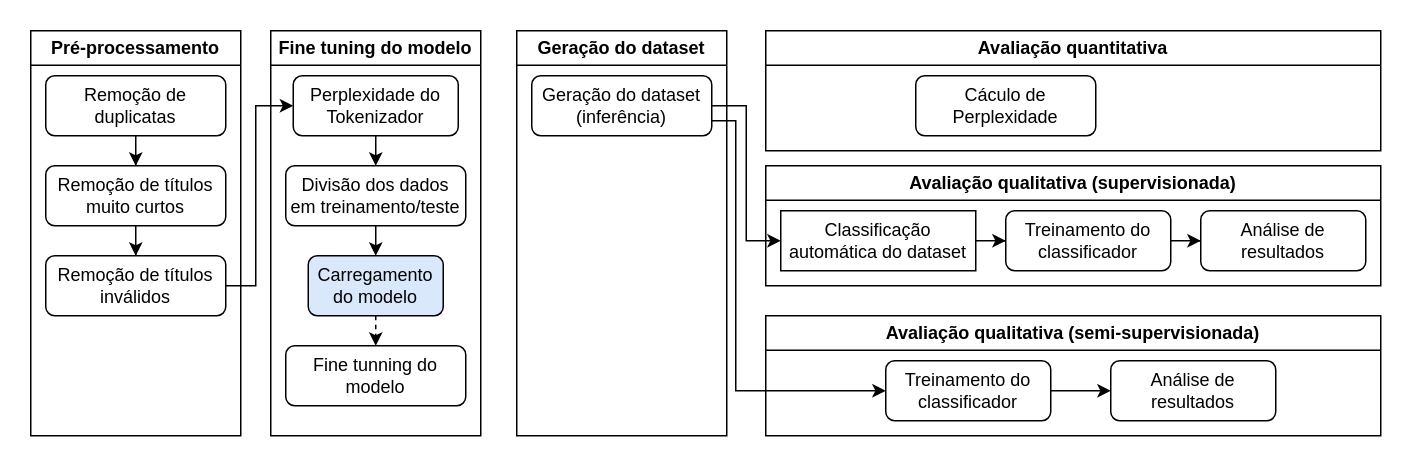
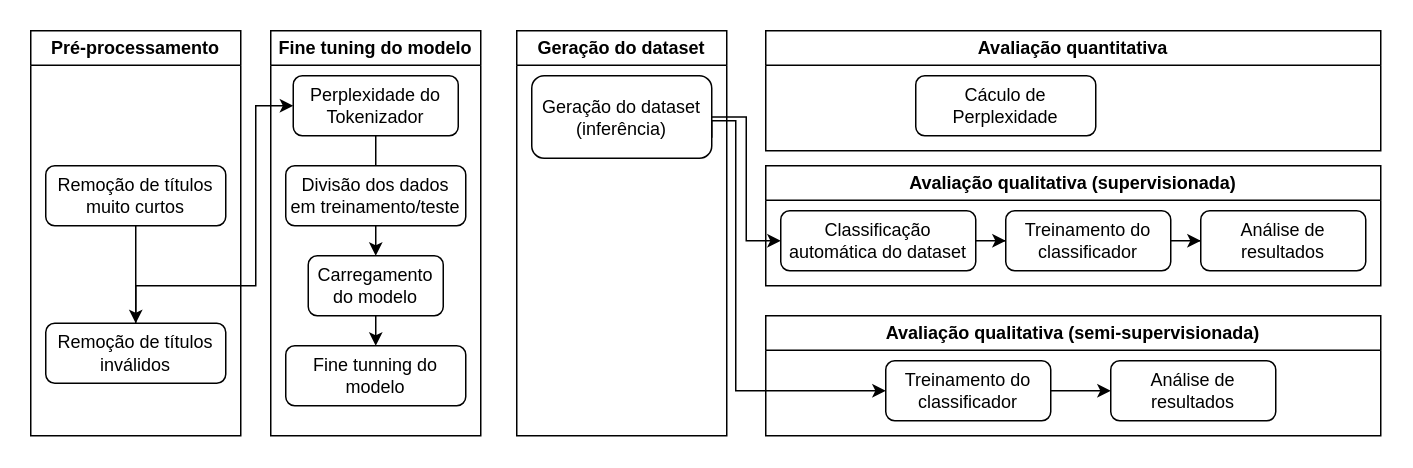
  <mxCell id="0" />
  <mxCell id="1" parent="0" />
  <mxCell id="2" value="Pré-processamento" style="swimlane;whiteSpace=wrap;html=1;" vertex="1" parent="1"><mxGeometry x="20" y="20" width="140" height="270" as="geometry" /></mxCell>
- <mxCell id="3" value="" style="edgeStyle=orthogonalEdgeStyle;rounded=0;orthogonalLoop=1;jettySize=auto;html=1;" edge="1" parent="2" source="4" target="6"><mxGeometry relative="1" as="geometry" /></mxCell>
- <mxCell id="4" value="Remoção de duplicatas" style="rounded=1;whiteSpace=wrap;html=1;fontSize=12;glass=0;strokeWidth=1;shadow=0;" parent="2" vertex="1"><mxGeometry x="10" y="30" width="120" height="40" as="geometry" /></mxCell>
  <mxCell id="5" value="" style="edgeStyle=orthogonalEdgeStyle;rounded=0;orthogonalLoop=1;jettySize=auto;html=1;" edge="1" parent="2" source="6" target="7"><mxGeometry relative="1" as="geometry" /></mxCell>
  <mxCell id="6" value="Remoção de títulos muito curtos" style="rounded=1;whiteSpace=wrap;html=1;fontSize=12;glass=0;strokeWidth=1;shadow=0;" vertex="1" parent="2"><mxGeometry x="10" y="90" width="120" height="40" as="geometry" /></mxCell>
- <mxCell id="7" value="Remoção de títulos inválidos" style="rounded=1;whiteSpace=wrap;html=1;fontSize=12;glass=0;strokeWidth=1;shadow=0;" vertex="1" parent="2"><mxGeometry x="10" y="150" width="120" height="40" as="geometry" /></mxCell>
+ <mxCell id="7" value="Remoção de títulos inválidos" style="rounded=1;whiteSpace=wrap;html=1;fontSize=12;glass=0;strokeWidth=1;shadow=0;" vertex="1" parent="2"><mxGeometry x="10" y="195" width="120" height="40" as="geometry" /></mxCell>
  <mxCell id="8" value="Fine tuning do modelo" style="swimlane;whiteSpace=wrap;html=1;" vertex="1" parent="1"><mxGeometry x="180" y="20" width="140" height="270" as="geometry" /></mxCell>
- <mxCell id="9" style="edgeStyle=orthogonalEdgeStyle;rounded=0;orthogonalLoop=1;jettySize=auto;html=1;exitX=0.5;exitY=1;exitDx=0;exitDy=0;entryX=0.5;entryY=0;entryDx=0;entryDy=0;" edge="1" parent="8" source="10" target="12"><mxGeometry relative="1" as="geometry" /></mxCell>
+ <mxCell id="9" style="edgeStyle=orthogonalEdgeStyle;rounded=0;orthogonalLoop=1;jettySize=auto;html=1;exitX=0.5;exitY=1;exitDx=0;exitDy=0;entryX=0.5;entryY=0;entryDx=0;entryDy=0;endArrow=none;" edge="1" parent="8" source="10" target="12"><mxGeometry relative="1" as="geometry" /></mxCell>
  <mxCell id="10" value="Perplexidade do Tokenizador" style="rounded=1;whiteSpace=wrap;html=1;fontSize=12;glass=0;strokeWidth=1;shadow=0;" parent="8" vertex="1"><mxGeometry x="15" y="30" width="110" height="40" as="geometry" /></mxCell>
  <mxCell id="11" style="edgeStyle=orthogonalEdgeStyle;rounded=0;orthogonalLoop=1;jettySize=auto;html=1;exitX=0.5;exitY=1;exitDx=0;exitDy=0;entryX=0.5;entryY=0;entryDx=0;entryDy=0;" edge="1" parent="8" source="12" target="14"><mxGeometry relative="1" as="geometry" /></mxCell>
  <mxCell id="12" value="Divisão dos dados em treinamento/teste" style="rounded=1;whiteSpace=wrap;html=1;fontSize=12;glass=0;strokeWidth=1;shadow=0;" parent="8" vertex="1"><mxGeometry x="10" y="90" width="120" height="40" as="geometry" /></mxCell>
- <mxCell id="13" style="edgeStyle=orthogonalEdgeStyle;rounded=0;orthogonalLoop=1;jettySize=auto;html=1;exitX=0.5;exitY=1;exitDx=0;exitDy=0;entryX=0.5;entryY=0;entryDx=0;entryDy=0;dashed=1;" edge="1" parent="8" source="14" target="15"><mxGeometry relative="1" as="geometry" /></mxCell>
- <mxCell id="14" value="Carregamento do modelo" style="rounded=1;whiteSpace=wrap;html=1;fontSize=12;glass=0;strokeWidth=1;shadow=0;fillColor=#dae8fc;" parent="8" vertex="1"><mxGeometry x="25" y="150" width="90" height="40" as="geometry" /></mxCell>
+ <mxCell id="13" style="edgeStyle=orthogonalEdgeStyle;rounded=0;orthogonalLoop=1;jettySize=auto;html=1;exitX=0.5;exitY=1;exitDx=0;exitDy=0;entryX=0.5;entryY=0;entryDx=0;entryDy=0;" edge="1" parent="8" source="14" target="15"><mxGeometry relative="1" as="geometry" /></mxCell>
+ <mxCell id="14" value="Carregamento do modelo" style="rounded=1;whiteSpace=wrap;html=1;fontSize=12;glass=0;strokeWidth=1;shadow=0;" parent="8" vertex="1"><mxGeometry x="25" y="150" width="90" height="40" as="geometry" /></mxCell>
  <mxCell id="15" value="Fine tunning do modelo" style="rounded=1;whiteSpace=wrap;html=1;" parent="8" vertex="1"><mxGeometry x="10" y="210" width="120" height="40" as="geometry" /></mxCell>
  <mxCell id="16" style="edgeStyle=orthogonalEdgeStyle;rounded=0;orthogonalLoop=1;jettySize=auto;html=1;entryX=0;entryY=0.5;entryDx=0;entryDy=0;" edge="1" parent="1" source="7" target="10"><mxGeometry relative="1" as="geometry"><Array as="points"><mxPoint x="170" y="190" /><mxPoint x="170" y="70" /></Array></mxGeometry></mxCell>
  <mxCell id="17" value="Geração do dataset" style="swimlane;whiteSpace=wrap;html=1;" vertex="1" parent="1"><mxGeometry x="344" y="20" width="140" height="270" as="geometry" /></mxCell>
- <mxCell id="18" value="Geração do dataset (inferência)" style="whiteSpace=wrap;html=1;rounded=1;" parent="17" vertex="1"><mxGeometry x="10" y="30" width="120" height="40" as="geometry" /></mxCell>
+ <mxCell id="18" value="Geração do dataset (inferência)" style="whiteSpace=wrap;html=1;rounded=1;" parent="17" vertex="1"><mxGeometry x="10" y="30" width="120" height="55" as="geometry" /></mxCell>
  <mxCell id="19" value="Avaliação quantitativa" style="swimlane;whiteSpace=wrap;html=1;" vertex="1" parent="1"><mxGeometry x="510" y="20" width="410" height="80" as="geometry" /></mxCell>
  <mxCell id="20" value="Cáculo de Perplexidade" style="whiteSpace=wrap;html=1;rounded=1;" vertex="1" parent="19"><mxGeometry x="100" y="30" width="120" height="40" as="geometry" /></mxCell>
  <mxCell id="21" value="Avaliação qualitativa (supervisionada)" style="swimlane;whiteSpace=wrap;html=1;" vertex="1" parent="1"><mxGeometry x="510" y="110" width="410" height="80" as="geometry" /></mxCell>
  <mxCell id="22" value="" style="edgeStyle=orthogonalEdgeStyle;rounded=0;orthogonalLoop=1;jettySize=auto;html=1;" edge="1" parent="21" source="23" target="25"><mxGeometry relative="1" as="geometry" /></mxCell>
- <mxCell id="23" value="Classificação automática do dataset" style="whiteSpace=wrap;html=1;rounded=0;" vertex="1" parent="21"><mxGeometry x="10" y="30" width="130" height="40" as="geometry" /></mxCell>
+ <mxCell id="23" value="Classificação automática do dataset" style="whiteSpace=wrap;html=1;rounded=1;" vertex="1" parent="21"><mxGeometry x="10" y="30" width="130" height="40" as="geometry" /></mxCell>
  <mxCell id="24" value="" style="edgeStyle=orthogonalEdgeStyle;rounded=0;orthogonalLoop=1;jettySize=auto;html=1;" edge="1" parent="21" source="25" target="26"><mxGeometry relative="1" as="geometry" /></mxCell>
  <mxCell id="25" value="Treinamento do classificador" style="whiteSpace=wrap;html=1;rounded=1;" vertex="1" parent="21"><mxGeometry x="160" y="30" width="110" height="40" as="geometry" /></mxCell>
  <mxCell id="26" value="Análise de resultados" style="whiteSpace=wrap;html=1;rounded=1;" vertex="1" parent="21"><mxGeometry x="290" y="30" width="110" height="40" as="geometry" /></mxCell>
  <mxCell id="27" value="Avaliação qualitativa (semi-supervisionada)" style="swimlane;whiteSpace=wrap;html=1;" vertex="1" parent="1"><mxGeometry x="510" y="210" width="410" height="80" as="geometry" /></mxCell>
  <mxCell id="28" value="" style="edgeStyle=orthogonalEdgeStyle;rounded=0;orthogonalLoop=1;jettySize=auto;html=1;exitX=1;exitY=0.5;exitDx=0;exitDy=0;entryX=0;entryY=0.5;entryDx=0;entryDy=0;" edge="1" parent="27" source="29" target="30"><mxGeometry relative="1" as="geometry"><mxPoint x="269" y="50" as="sourcePoint" /><mxPoint x="289" y="50" as="targetPoint" /></mxGeometry></mxCell>
  <mxCell id="29" value="Treinamento do classificador" style="whiteSpace=wrap;html=1;rounded=1;" vertex="1" parent="27"><mxGeometry x="80" y="30" width="110" height="40" as="geometry" /></mxCell>
  <mxCell id="30" value="Análise de resultados" style="whiteSpace=wrap;html=1;rounded=1;" vertex="1" parent="27"><mxGeometry x="230" y="30" width="110" height="40" as="geometry" /></mxCell>
  <mxCell id="31" style="edgeStyle=orthogonalEdgeStyle;rounded=0;orthogonalLoop=1;jettySize=auto;html=1;exitX=1;exitY=0.5;exitDx=0;exitDy=0;entryX=0;entryY=0.5;entryDx=0;entryDy=0;" edge="1" parent="1" source="18" target="23"><mxGeometry relative="1" as="geometry" /></mxCell>
  <mxCell id="32" style="edgeStyle=orthogonalEdgeStyle;rounded=0;orthogonalLoop=1;jettySize=auto;html=1;exitX=1;exitY=0.75;exitDx=0;exitDy=0;entryX=0;entryY=0.5;entryDx=0;entryDy=0;" edge="1" parent="1" source="18" target="29"><mxGeometry relative="1" as="geometry"><Array as="points"><mxPoint x="490" y="80" /><mxPoint x="490" y="260" /></Array></mxGeometry></mxCell>
